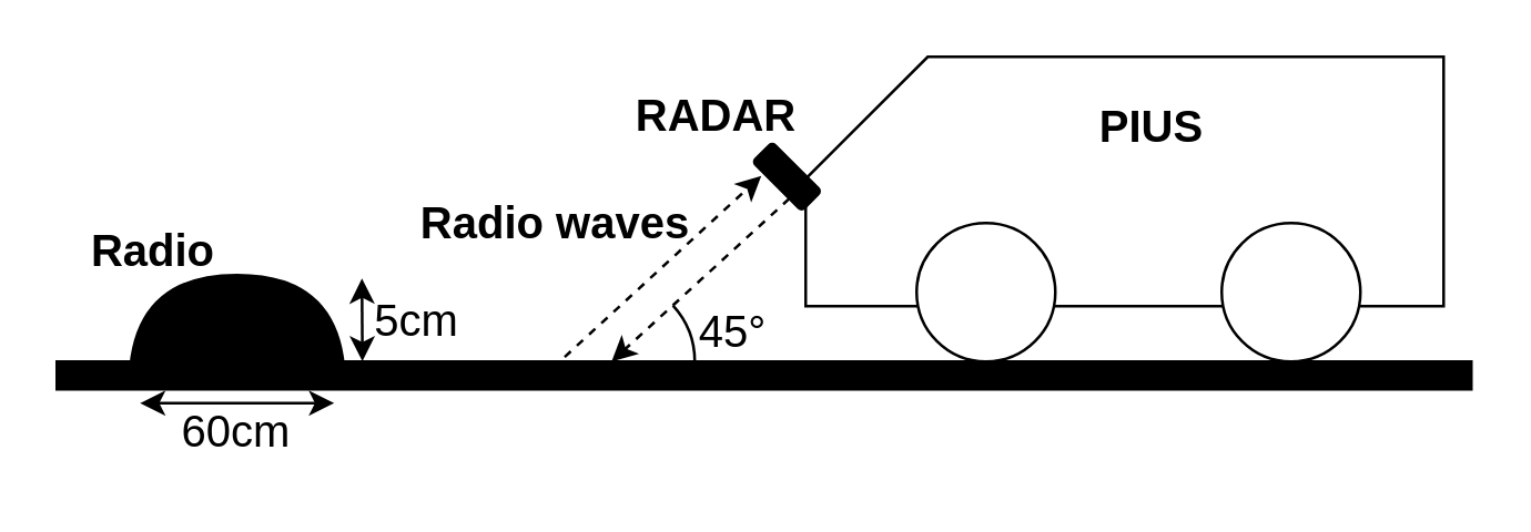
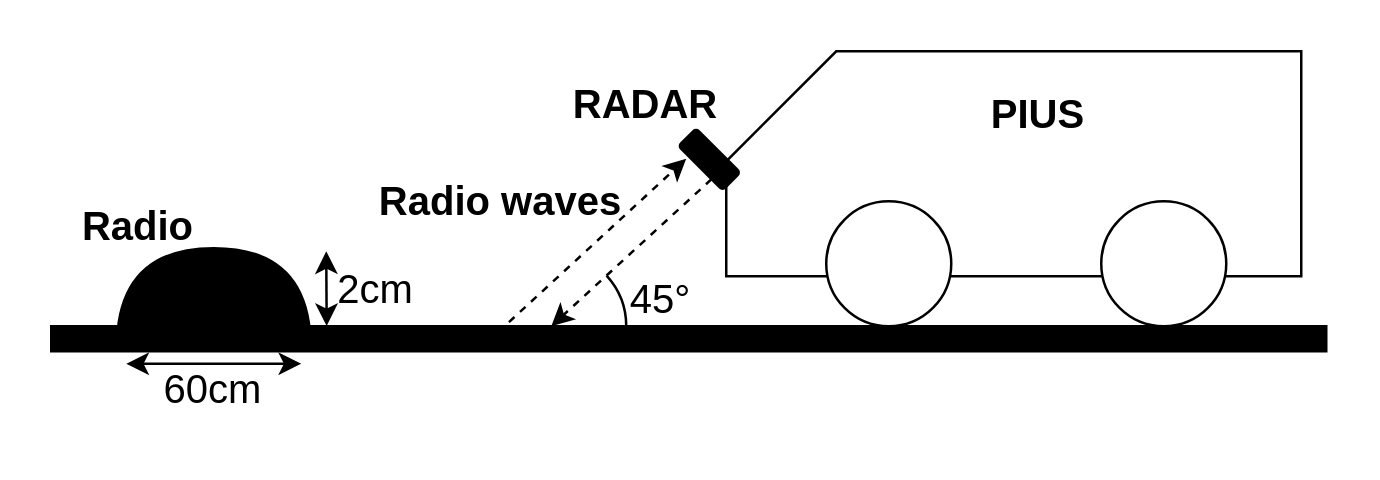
  <mxCell id="0" />
  <mxCell id="1" parent="0" />
  <mxCell id="2" value="" style="shape=card;whiteSpace=wrap;html=1;size=44;" parent="1" vertex="1"><mxGeometry x="290" width="230" height="90" as="geometry" y="20" /></mxCell>
  <mxCell id="3" value="" style="ellipse;whiteSpace=wrap;html=1;aspect=fixed;" parent="1" vertex="1"><mxGeometry x="440" y="80" width="50" height="50" as="geometry" /></mxCell>
  <mxCell id="4" value="" style="ellipse;whiteSpace=wrap;html=1;aspect=fixed;" parent="1" vertex="1"><mxGeometry x="330" y="80" width="50" height="50" as="geometry" /></mxCell>
  <mxCell id="5" value="" style="rounded=1;whiteSpace=wrap;html=1;fillColor=#000000;rotation=-45;" parent="1" vertex="1"><mxGeometry x="278.23" y="50.73" width="10" height="25" as="geometry" /></mxCell>
  <mxCell id="6" value="&lt;font style=&quot;font-size: 16px&quot;&gt;&lt;b&gt;RADAR&lt;/b&gt;&lt;/font&gt;" style="text;html=1;strokeColor=none;fillColor=none;align=center;verticalAlign=middle;whiteSpace=wrap;rounded=0;" parent="1" vertex="1"><mxGeometry x="238.23" y="30.73" width="40" height="20" as="geometry" /></mxCell>
  <mxCell id="7" value="" style="rounded=0;whiteSpace=wrap;html=1;fillColor=#000000;" parent="1" vertex="1"><mxGeometry y="130" width="510" height="10" as="geometry" x="20" /></mxCell>
  <mxCell id="8" value="" style="verticalLabelPosition=bottom;verticalAlign=top;html=1;shape=mxgraph.basic.arc;startAngle=0.132;endAngle=0.25;fillColor=#FFFFFF;" parent="1" vertex="1"><mxGeometry x="190" y="100" width="60" height="60" as="geometry" /></mxCell>
  <mxCell id="9" value="&lt;font style=&quot;font-size: 16px&quot;&gt;45°&lt;/font&gt;" style="text;html=1;strokeColor=none;fillColor=none;align=center;verticalAlign=middle;whiteSpace=wrap;rounded=0;" parent="1" vertex="1"><mxGeometry x="240" y="108.75" width="48.23" height="20" as="geometry" /></mxCell>
  <mxCell id="10" value="&lt;font style=&quot;font-size: 16px&quot;&gt;&lt;b&gt;Radio waves&lt;/b&gt;&lt;/font&gt;" style="text;html=1;strokeColor=none;fillColor=none;align=center;verticalAlign=middle;whiteSpace=wrap;rounded=0;" parent="1" vertex="1"><mxGeometry x="150" y="60" width="100" height="40" as="geometry" /></mxCell>
  <mxCell id="11" value="" style="endArrow=classic;html=1;dashed=1;exitX=0;exitY=0.75;exitDx=0;exitDy=0;" parent="1" source="5" edge="1"><mxGeometry width="50" height="50" relative="1" as="geometry"><mxPoint x="280" y="65" as="sourcePoint" /><mxPoint x="220" y="130" as="targetPoint" /></mxGeometry></mxCell>
  <mxCell id="12" value="" style="endArrow=classic;html=1;entryX=-0.136;entryY=0.232;entryDx=0;entryDy=0;dashed=1;exitX=0.359;exitY=-0.168;exitDx=0;exitDy=0;exitPerimeter=0;entryPerimeter=0;" parent="1" source="7" target="5" edge="1"><mxGeometry width="50" height="50" relative="1" as="geometry"><mxPoint x="219" y="129" as="sourcePoint" /><mxPoint x="210" y="124.34" as="targetPoint" /></mxGeometry></mxCell>
  <mxCell id="13" value="&lt;font style=&quot;font-size: 16px&quot;&gt;&lt;b&gt;PIUS&lt;/b&gt;&lt;/font&gt;" style="text;html=1;strokeColor=none;fillColor=none;align=center;verticalAlign=middle;whiteSpace=wrap;rounded=0;" parent="1" vertex="1"><mxGeometry x="390" y="35" width="50" height="20" as="geometry" /></mxCell>
  <mxCell id="14" value="" style="shape=or;whiteSpace=wrap;html=1;fillColor=#000000;rotation=-90;" parent="1" vertex="1"><mxGeometry x="65" y="80" width="40" height="77.5" as="geometry" /></mxCell>
  <mxCell id="15" value="&lt;font style=&quot;font-size: 16px&quot;&gt;&lt;b&gt;Radio&lt;/b&gt;&lt;/font&gt;" style="text;html=1;strokeColor=none;fillColor=none;align=center;verticalAlign=middle;whiteSpace=wrap;rounded=0;" parent="1" vertex="1"><mxGeometry y="80" width="70" height="20" as="geometry" x="20" /></mxCell>
  <mxCell id="16" value="" style="endArrow=classic;startArrow=classic;html=1;" parent="1" edge="1"><mxGeometry width="50" height="50" relative="1" as="geometry"><mxPoint x="50" y="145" as="sourcePoint" /><mxPoint x="120" y="145" as="targetPoint" /></mxGeometry></mxCell>
  <mxCell id="17" value="&lt;font style=&quot;font-size: 16px&quot;&gt;60cm&lt;/font&gt;" style="text;html=1;strokeColor=none;fillColor=none;align=center;verticalAlign=middle;whiteSpace=wrap;rounded=0;" parent="1" vertex="1"><mxGeometry x="50" y="140" width="70" height="30" as="geometry" /></mxCell>
- <mxCell id="18" value="&lt;font style=&quot;font-size: 16px&quot;&gt;5cm&lt;/font&gt;" style="text;html=1;strokeColor=none;fillColor=none;align=center;verticalAlign=middle;whiteSpace=wrap;rounded=0;" parent="1" vertex="1"><mxGeometry x="110" y="110" width="80" height="10" as="geometry" /></mxCell>
+ <mxCell id="18" value="&lt;font style=&quot;font-size: 16px&quot;&gt;2cm&lt;/font&gt;" style="text;html=1;strokeColor=none;fillColor=none;align=center;verticalAlign=middle;whiteSpace=wrap;rounded=0;" parent="1" vertex="1"><mxGeometry x="110" y="110" width="80" height="10" as="geometry" /></mxCell>
  <mxCell id="19" value="" style="endArrow=classic;startArrow=classic;html=1;exitX=0.216;exitY=-0.006;exitDx=0;exitDy=0;exitPerimeter=0;" parent="1" source="7" edge="1"><mxGeometry width="50" height="50" relative="1" as="geometry"><mxPoint x="110" y="160" as="sourcePoint" /><mxPoint x="130" y="100" as="targetPoint" /></mxGeometry></mxCell>
